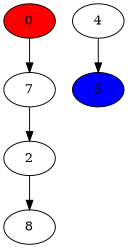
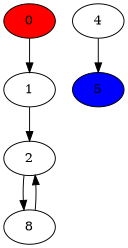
  digraph {
    0 [fillcolor=red style=filled]
-   1 [label=7]
+   1
    2
    n4 [label=8]
    5 [fillcolor=blue style=filled]
    4
    0 -> 1
    1 -> 2
    2 -> n4
+   n4 -> 2
    4 -> 5
  }
